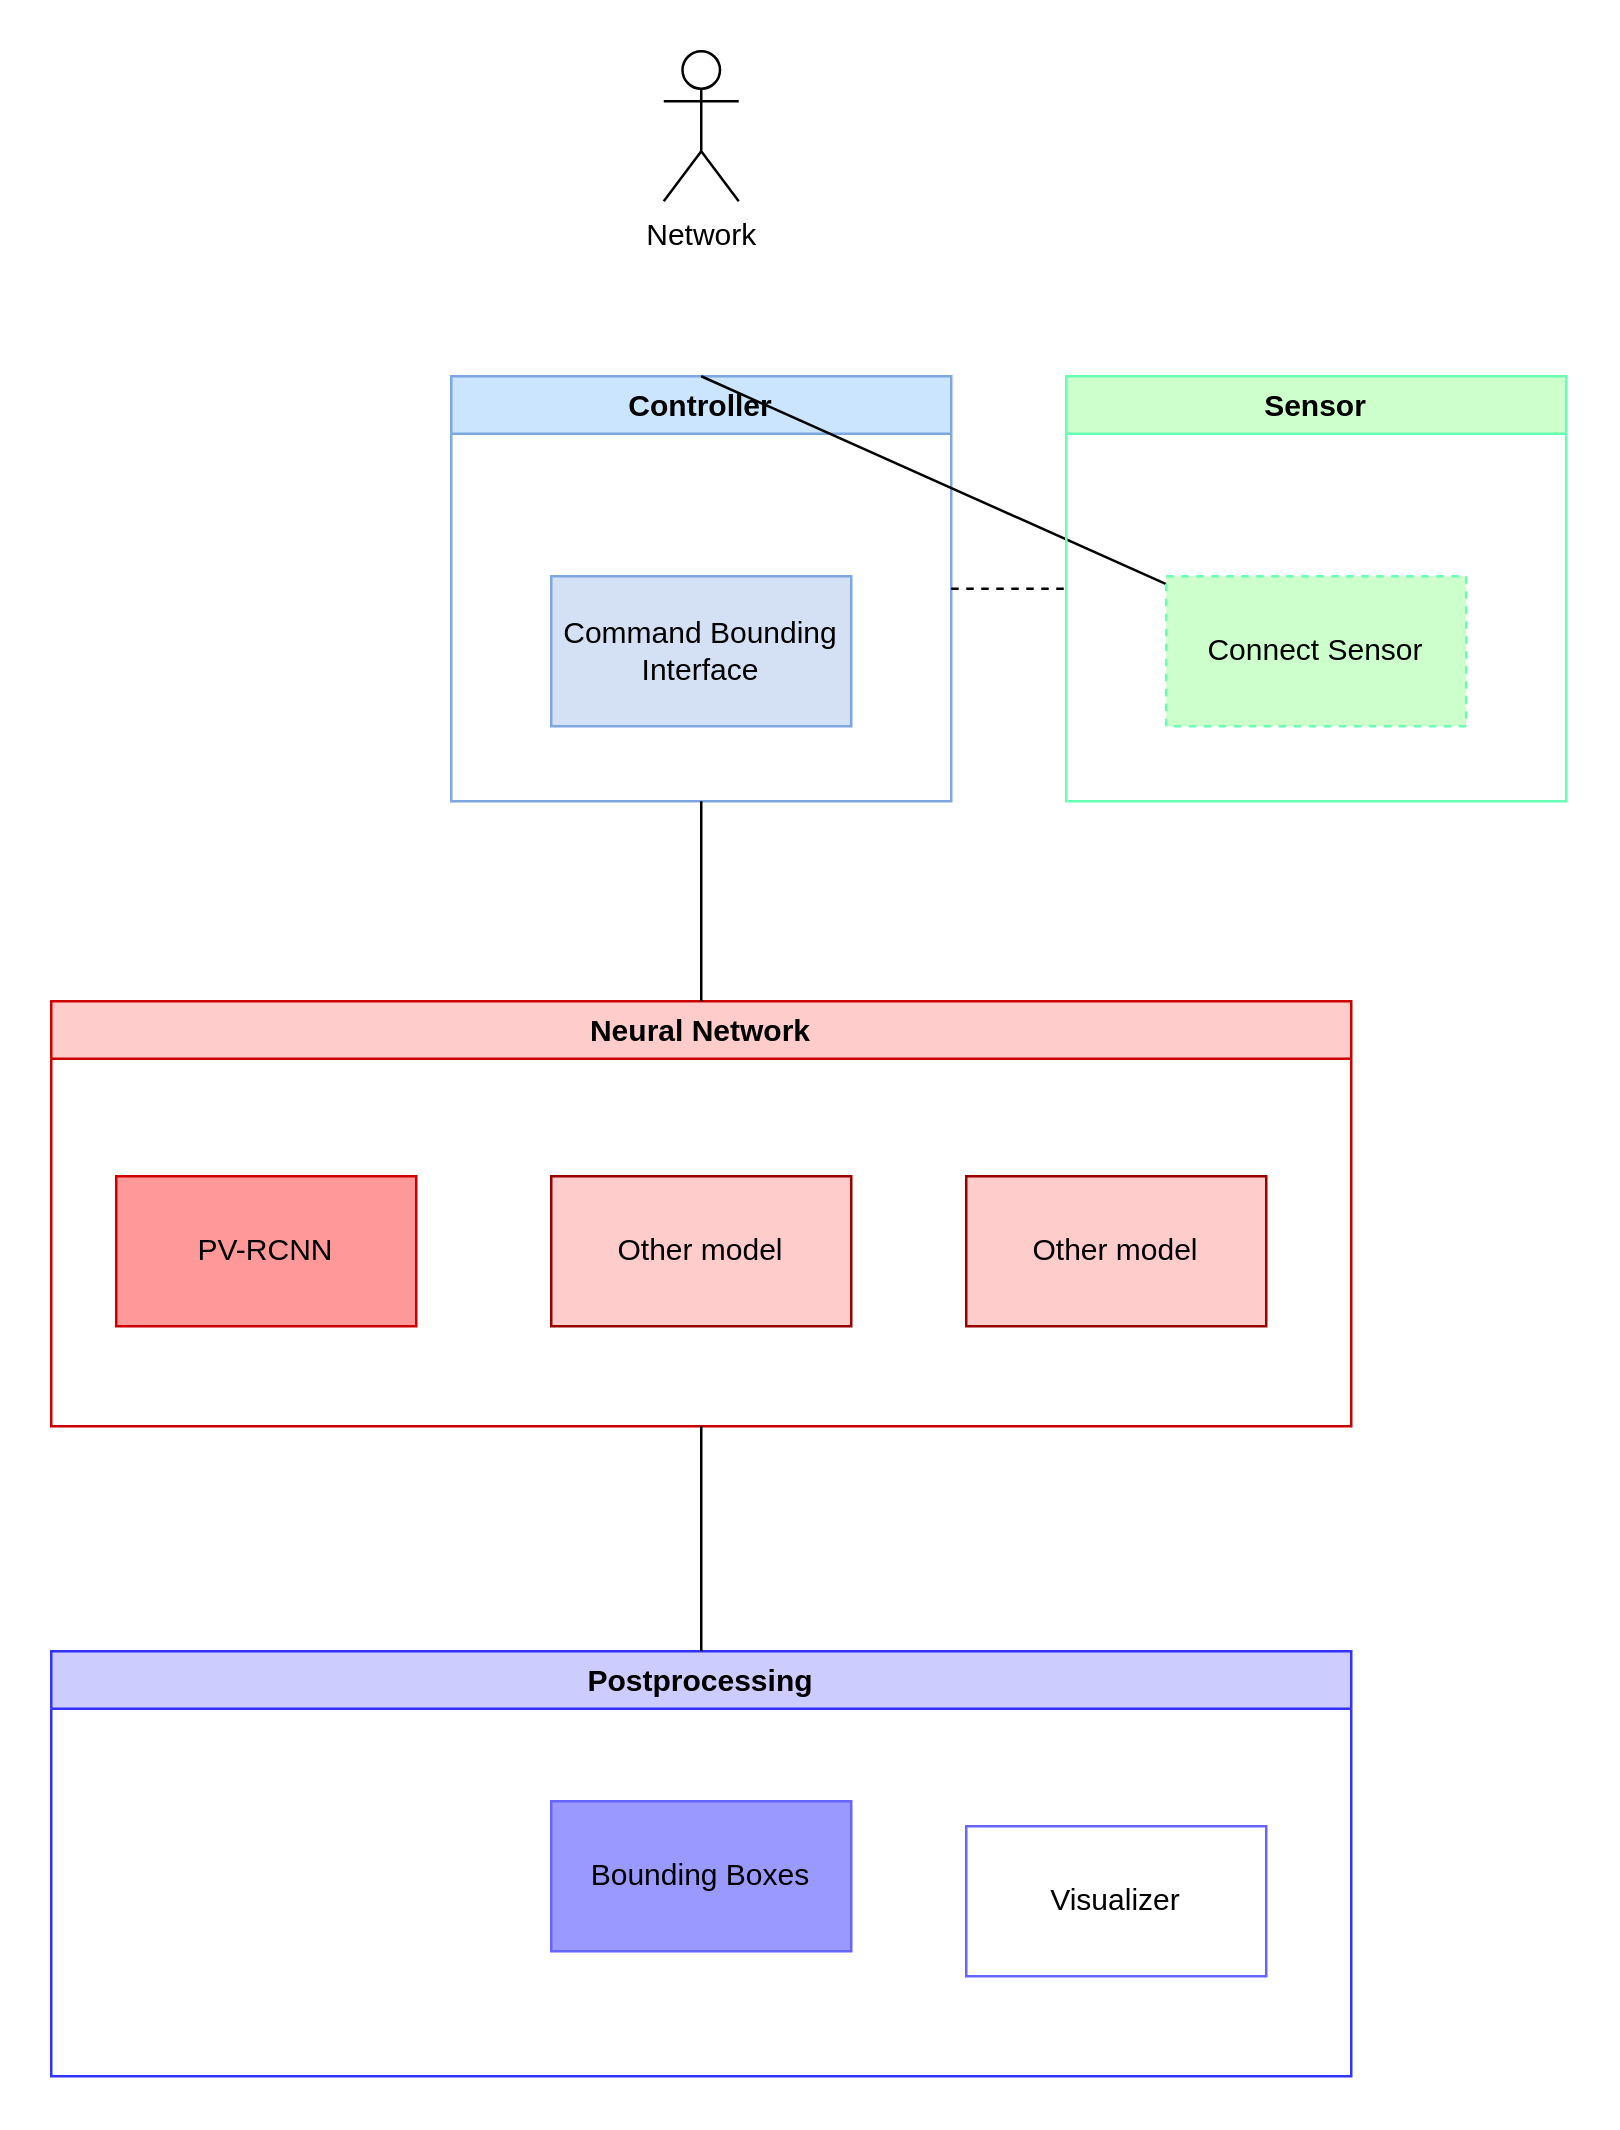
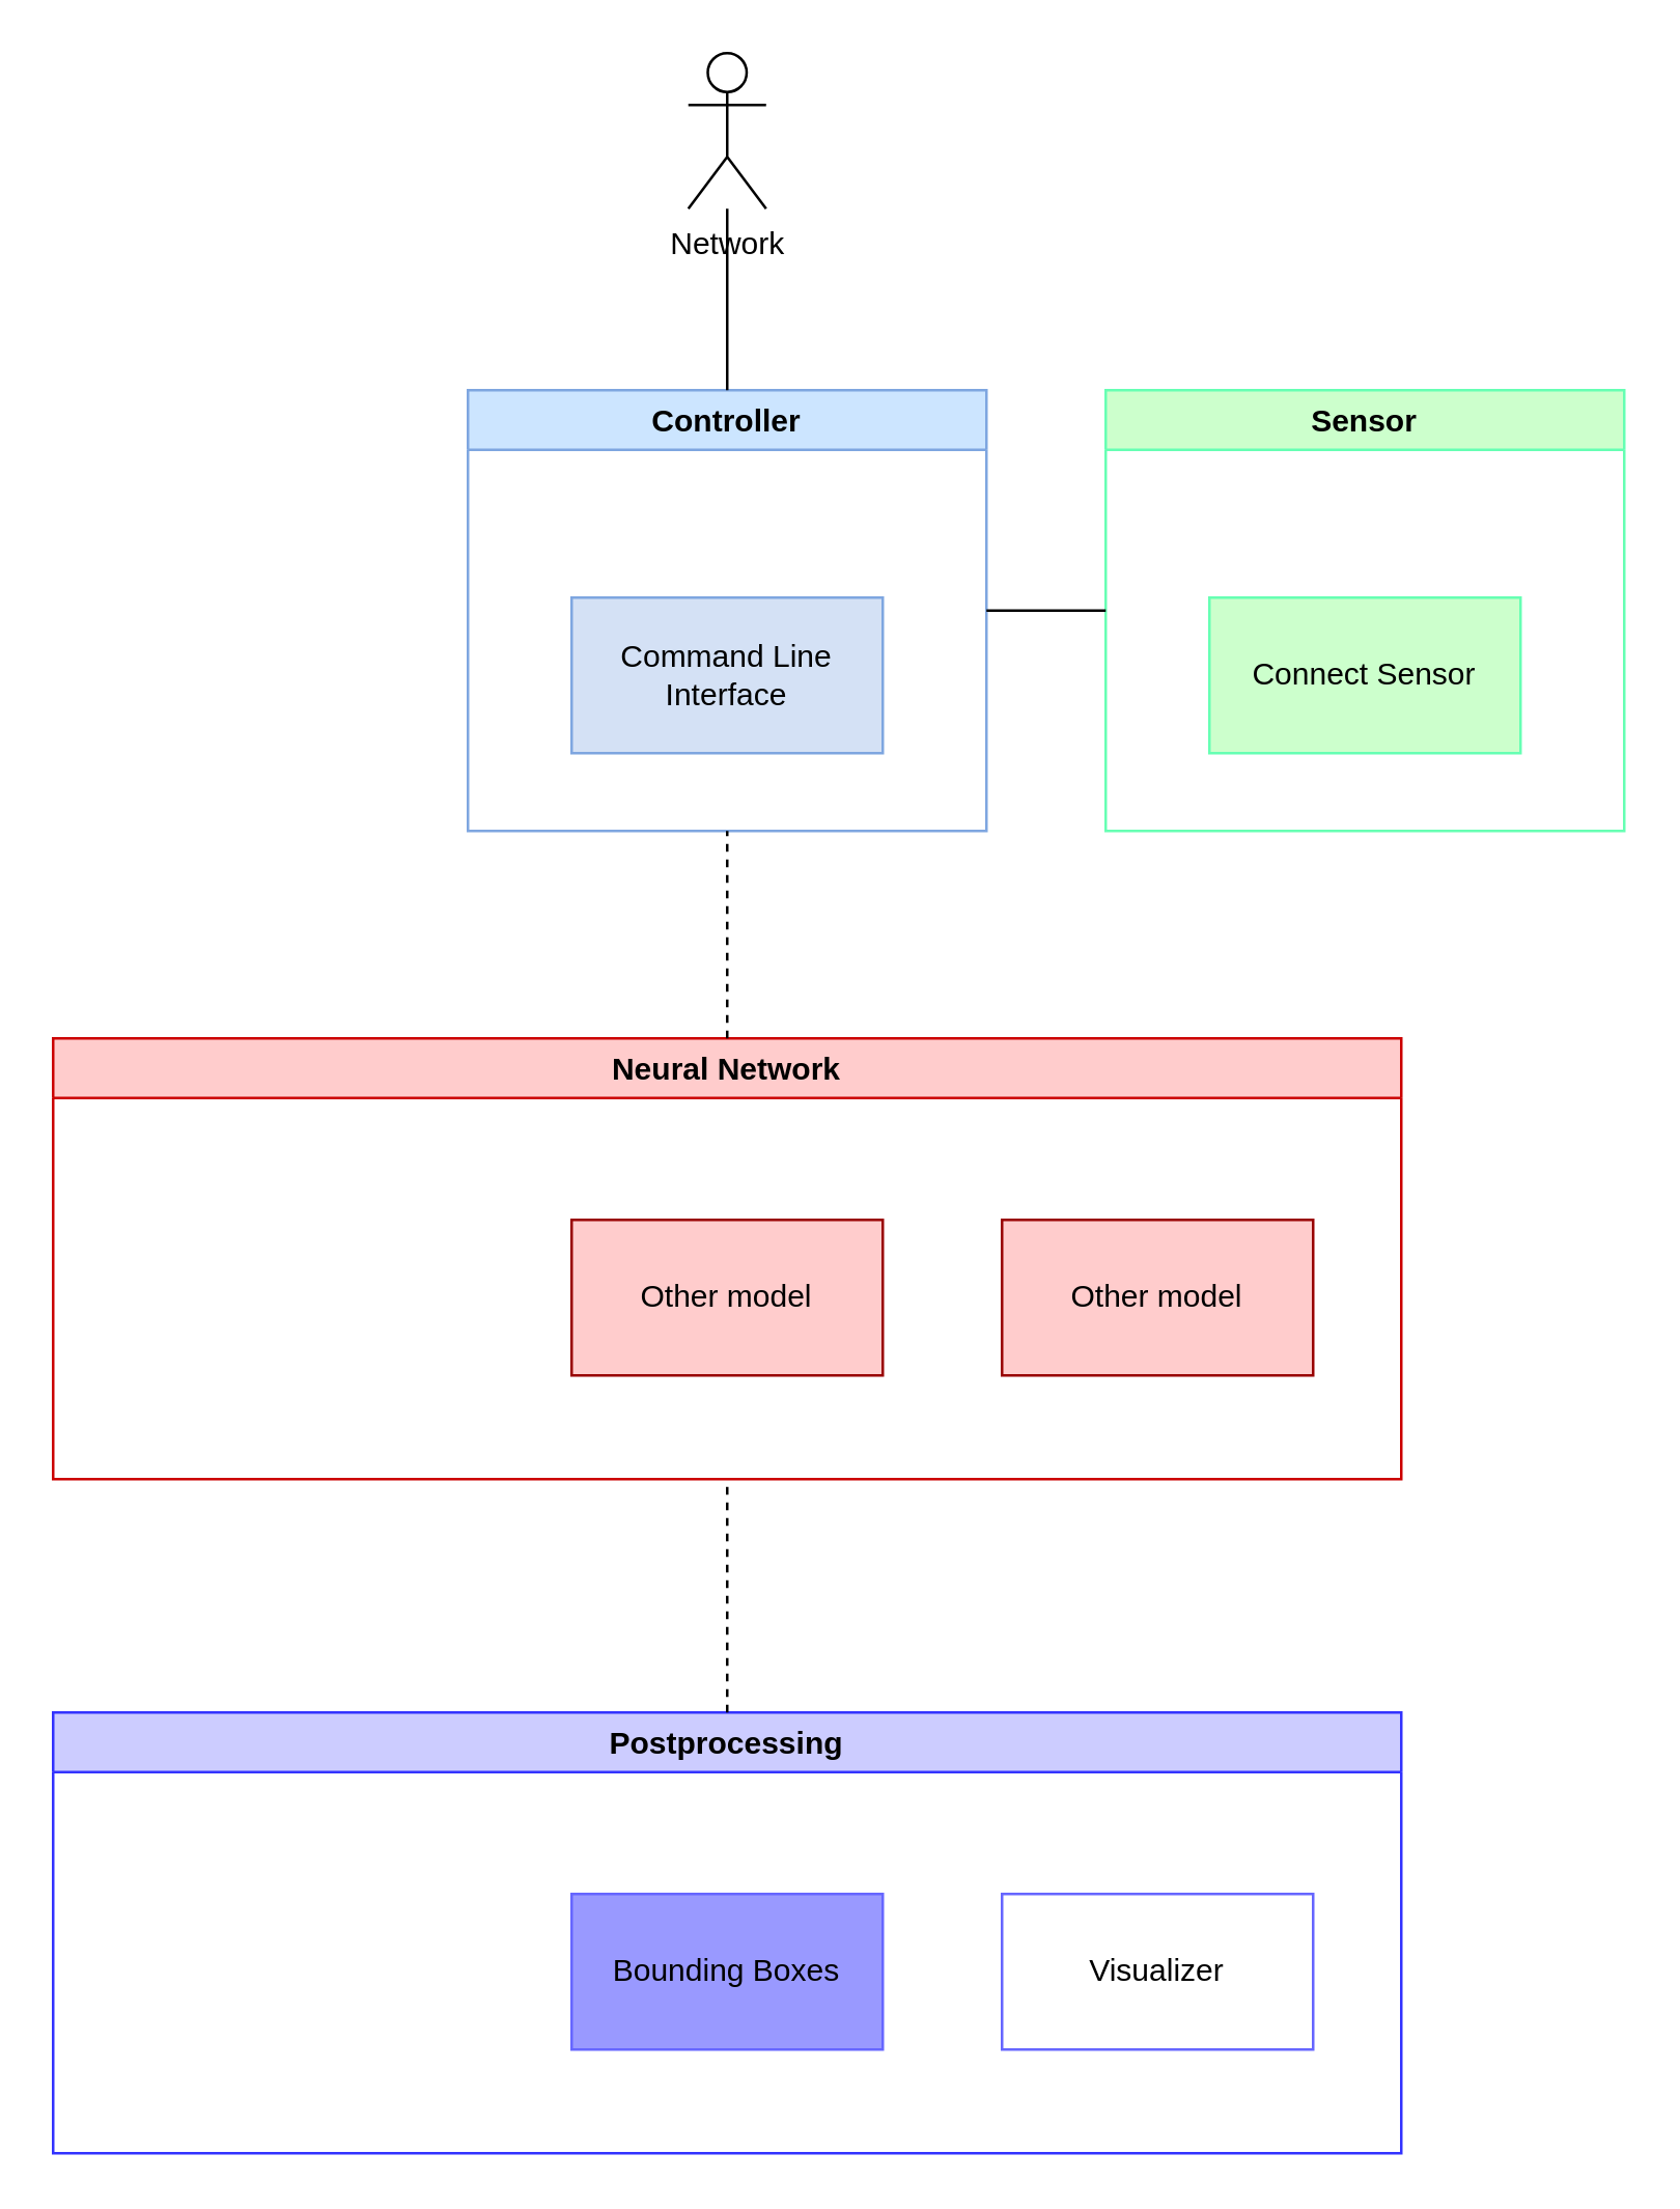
  <mxCell id="0" />
  <mxCell id="1" parent="0" />
  <mxCell id="2" value="Network" style="shape=umlActor;verticalLabelPosition=bottom;verticalAlign=top;html=1;outlineConnect=0;" vertex="1" parent="1"><mxGeometry x="265" y="20" width="30" height="60" as="geometry" /></mxCell>
  <mxCell id="3" value="Controller" style="swimlane;strokeColor=#7EA6E0;shadow=0;fillColor=#CCE5FF;" vertex="1" parent="1"><mxGeometry x="180" y="150" width="200" height="170" as="geometry"><mxRectangle x="310" y="230" width="90" height="23" as="alternateBounds" /></mxGeometry></mxCell>
- <mxCell id="4" value="Command Bounding Interface" style="rounded=0;whiteSpace=wrap;html=1;strokeColor=#7EA6E0;fillColor=#D4E1F5;" vertex="1" parent="3"><mxGeometry x="40" y="80" width="120" height="60" as="geometry" /></mxCell>
- <mxCell id="5" value="" style="endArrow=none;html=1;rounded=0;exitX=0.5;exitY=0;exitDx=0;exitDy=0;" edge="1" parent="1" source="3" target="7"><mxGeometry width="50" height="50" relative="1" as="geometry"><mxPoint x="256" y="330" as="sourcePoint" /><mxPoint x="306" y="280" as="targetPoint" /></mxGeometry></mxCell>
+ <mxCell id="4" value="Command Line Interface" style="rounded=0;whiteSpace=wrap;html=1;strokeColor=#7EA6E0;fillColor=#D4E1F5;" vertex="1" parent="3"><mxGeometry x="40" y="80" width="120" height="60" as="geometry" /></mxCell>
+ <mxCell id="5" value="" style="endArrow=none;html=1;rounded=0;exitX=0.5;exitY=0;exitDx=0;exitDy=0;" edge="1" parent="1" source="3" target="2"><mxGeometry width="50" height="50" relative="1" as="geometry"><mxPoint x="256" y="330" as="sourcePoint" /><mxPoint x="306" y="280" as="targetPoint" /></mxGeometry></mxCell>
  <mxCell id="6" value="Sensor" style="swimlane;shadow=0;strokeColor=#66FFB3;fillColor=#CCFFCC;" vertex="1" parent="1"><mxGeometry x="426" y="150" width="200" height="170" as="geometry" /></mxCell>
- <mxCell id="7" value="Connect Sensor" style="rounded=0;whiteSpace=wrap;html=1;strokeColor=#66FFB3;fillColor=#CCFFCC;dashed=1;" vertex="1" parent="6"><mxGeometry x="40" y="80" width="120" height="60" as="geometry" /></mxCell>
- <mxCell id="8" value="" style="endArrow=none;html=1;rounded=0;exitX=1;exitY=0.5;exitDx=0;exitDy=0;entryX=0;entryY=0.5;entryDx=0;entryDy=0;dashed=1;" edge="1" parent="1" source="3" target="6"><mxGeometry width="50" height="50" relative="1" as="geometry"><mxPoint x="256" y="330" as="sourcePoint" /><mxPoint x="306" y="280" as="targetPoint" /></mxGeometry></mxCell>
+ <mxCell id="7" value="Connect Sensor" style="rounded=0;whiteSpace=wrap;html=1;strokeColor=#66FFB3;fillColor=#CCFFCC;" vertex="1" parent="6"><mxGeometry x="40" y="80" width="120" height="60" as="geometry" /></mxCell>
+ <mxCell id="8" value="" style="endArrow=none;html=1;rounded=0;exitX=1;exitY=0.5;exitDx=0;exitDy=0;entryX=0;entryY=0.5;entryDx=0;entryDy=0;" edge="1" parent="1" source="3" target="6"><mxGeometry width="50" height="50" relative="1" as="geometry"><mxPoint x="256" y="330" as="sourcePoint" /><mxPoint x="306" y="280" as="targetPoint" /></mxGeometry></mxCell>
  <mxCell id="9" value="Neural Network" style="swimlane;shadow=0;strokeColor=#CC0000;fillColor=#FFCCCC;" vertex="1" parent="1"><mxGeometry x="20" y="400" width="520" height="170" as="geometry" /></mxCell>
- <mxCell id="10" value="PV-RCNN" style="rounded=0;whiteSpace=wrap;html=1;strokeColor=#CC0000;fillColor=#FF9999;" vertex="1" parent="9"><mxGeometry x="26" y="70" width="120" height="60" as="geometry" /></mxCell>
  <mxCell id="11" value="Other model" style="rounded=0;whiteSpace=wrap;html=1;strokeColor=#990000;fillColor=#FFCCCC;" vertex="1" parent="9"><mxGeometry x="200" y="70" width="120" height="60" as="geometry" /></mxCell>
  <mxCell id="12" value="Other model" style="rounded=0;whiteSpace=wrap;html=1;strokeColor=#990000;fillColor=#FFCCCC;" vertex="1" parent="9"><mxGeometry x="366" y="70" width="120" height="60" as="geometry" /></mxCell>
- <mxCell id="13" value="" style="endArrow=none;html=1;rounded=0;entryX=0.5;entryY=1;entryDx=0;entryDy=0;exitX=0.5;exitY=0;exitDx=0;exitDy=0;" edge="1" parent="1" source="9" target="3"><mxGeometry width="50" height="50" relative="1" as="geometry"><mxPoint x="256" y="330" as="sourcePoint" /><mxPoint x="306" y="280" as="targetPoint" /></mxGeometry></mxCell>
+ <mxCell id="13" value="" style="endArrow=none;html=1;rounded=0;entryX=0.5;entryY=1;entryDx=0;entryDy=0;exitX=0.5;exitY=0;exitDx=0;exitDy=0;dashed=1;" edge="1" parent="1" source="9" target="3"><mxGeometry width="50" height="50" relative="1" as="geometry"><mxPoint x="256" y="330" as="sourcePoint" /><mxPoint x="306" y="280" as="targetPoint" /></mxGeometry></mxCell>
  <mxCell id="14" value="Postprocessing" style="swimlane;shadow=0;strokeColor=#3333FF;fillColor=#CCCCFF;" vertex="1" parent="1"><mxGeometry x="20" y="660" width="520" height="170" as="geometry" /></mxCell>
- <mxCell id="15" value="Bounding Boxes" style="rounded=0;whiteSpace=wrap;html=1;strokeColor=#6666FF;fillColor=#9999FF;" vertex="1" parent="14"><mxGeometry x="200" y="60" width="120" height="60" as="geometry" /></mxCell>
+ <mxCell id="15" value="Bounding Boxes" style="rounded=0;whiteSpace=wrap;html=1;strokeColor=#6666FF;fillColor=#9999FF;" vertex="1" parent="14"><mxGeometry x="200" y="70" width="120" height="60" as="geometry" /></mxCell>
  <mxCell id="16" value="Visualizer" style="rounded=0;whiteSpace=wrap;html=1;strokeColor=#6666FF;fillColor=#ffffff;" vertex="1" parent="14"><mxGeometry x="366" y="70" width="120" height="60" as="geometry" /></mxCell>
- <mxCell id="17" value="" style="endArrow=none;html=1;rounded=0;entryX=0.5;entryY=1;entryDx=0;entryDy=0;exitX=0.5;exitY=0;exitDx=0;exitDy=0;" edge="1" parent="1" source="14" target="9"><mxGeometry width="50" height="50" relative="1" as="geometry"><mxPoint x="290" y="410" as="sourcePoint" /><mxPoint x="290" y="330" as="targetPoint" /></mxGeometry></mxCell>
+ <mxCell id="17" value="" style="endArrow=none;html=1;rounded=0;entryX=0.5;entryY=1;entryDx=0;entryDy=0;exitX=0.5;exitY=0;exitDx=0;exitDy=0;dashed=1;" edge="1" parent="1" source="14" target="9"><mxGeometry width="50" height="50" relative="1" as="geometry"><mxPoint x="290" y="410" as="sourcePoint" /><mxPoint x="290" y="330" as="targetPoint" /></mxGeometry></mxCell>
